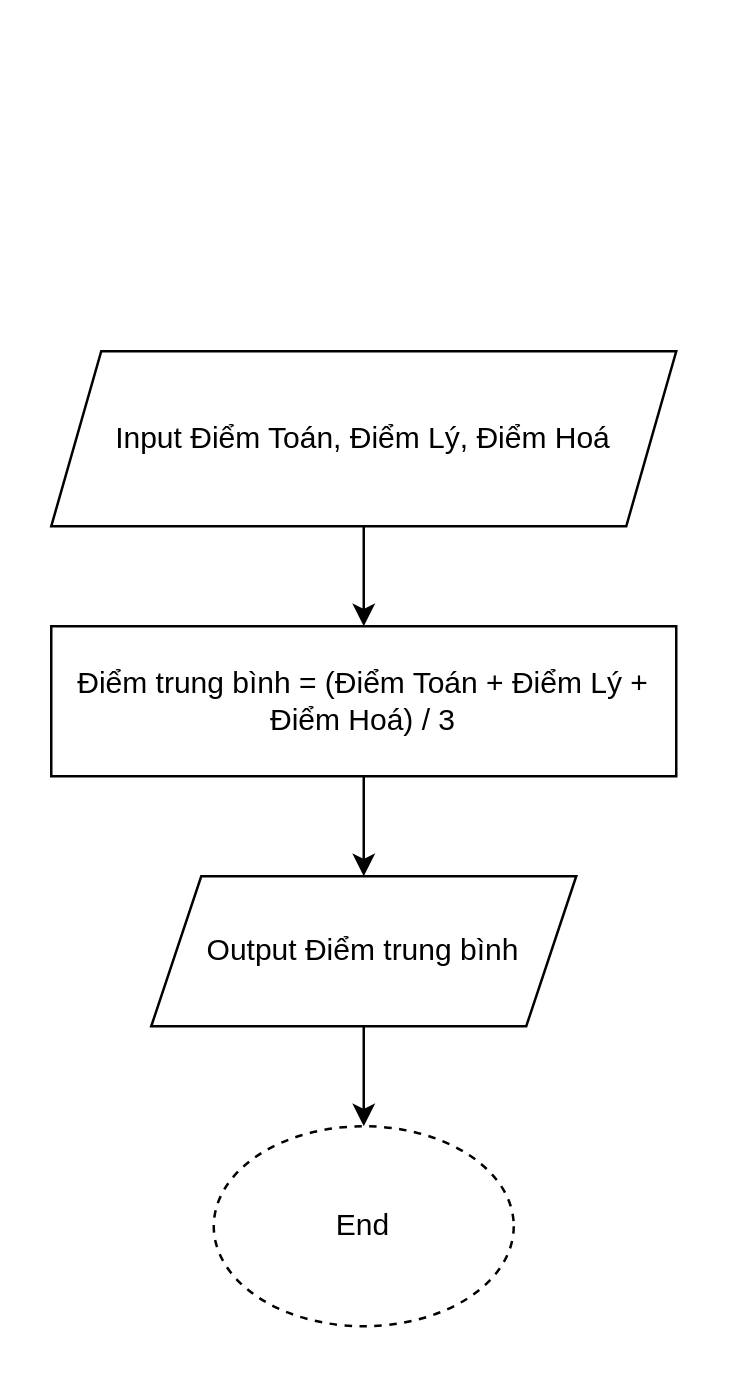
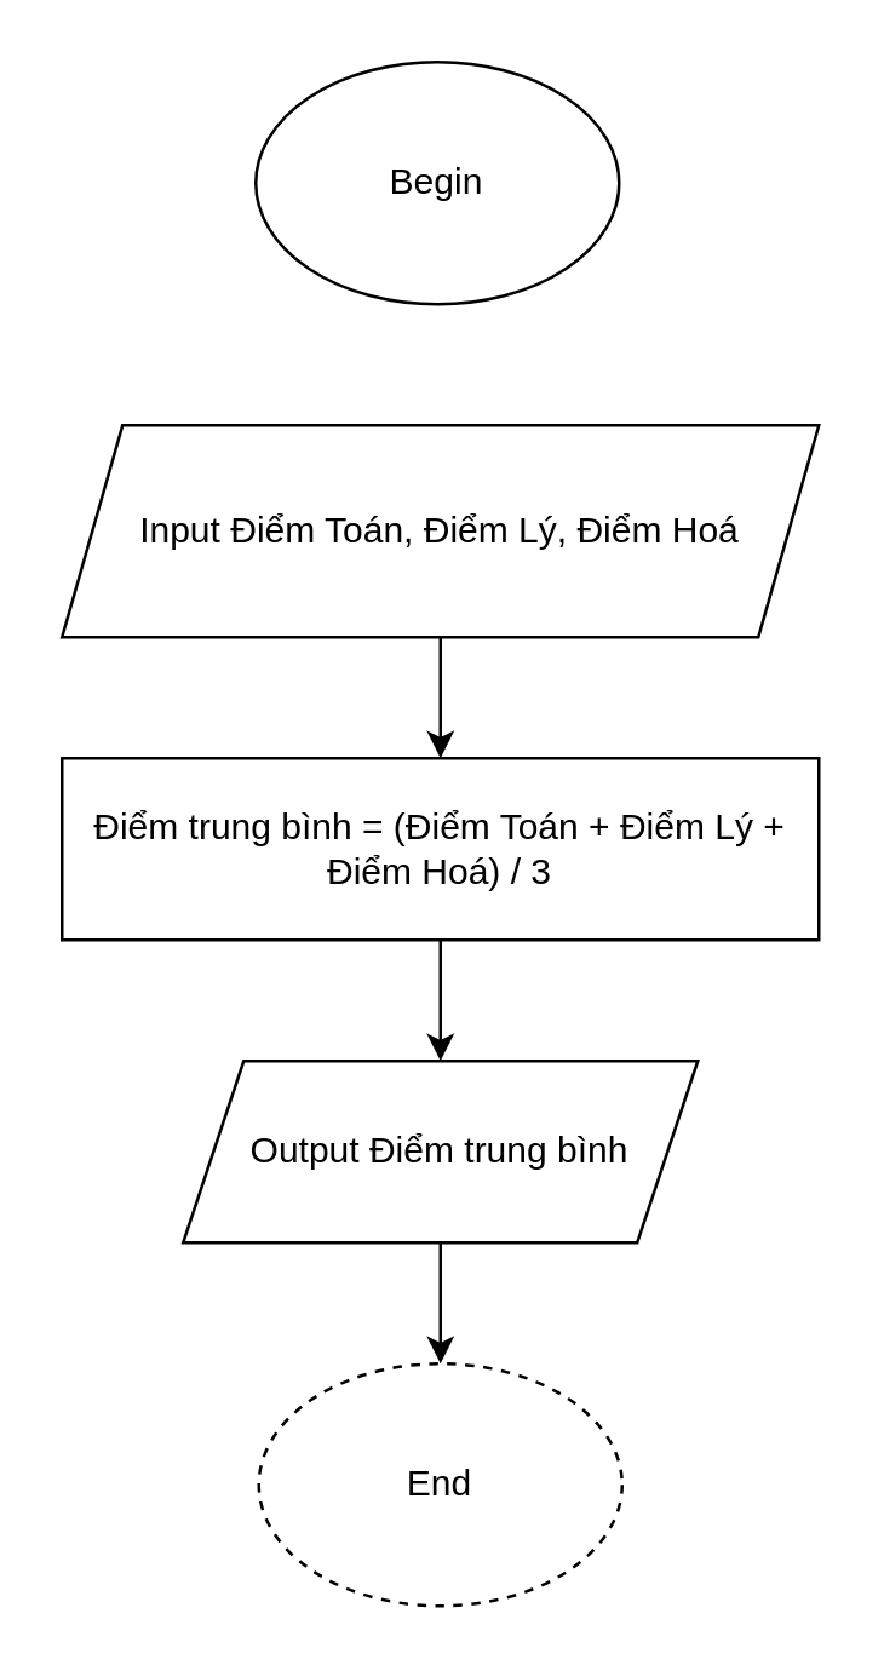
  <mxCell id="0" />
  <mxCell id="1" parent="0" />
+ <mxCell id="2" value="Begin" style="ellipse;whiteSpace=wrap;html=1;" vertex="1" parent="1"><mxGeometry x="84" y="20" width="120" height="80" as="geometry" /></mxCell>
  <mxCell id="3" style="edgeStyle=orthogonalEdgeStyle;rounded=0;orthogonalLoop=1;jettySize=auto;html=1;entryX=0.5;entryY=0;entryDx=0;entryDy=0;" edge="1" parent="1" source="4" target="6"><mxGeometry relative="1" as="geometry" /></mxCell>
  <mxCell id="4" value="Input Điểm Toán, Điểm Lý, Điểm Hoá" style="shape=parallelogram;perimeter=parallelogramPerimeter;whiteSpace=wrap;html=1;fixedSize=1;" vertex="1" parent="1"><mxGeometry x="20" y="140" width="250" height="70" as="geometry" /></mxCell>
  <mxCell id="5" value="" style="edgeStyle=orthogonalEdgeStyle;rounded=0;orthogonalLoop=1;jettySize=auto;html=1;" edge="1" parent="1" source="6" target="8"><mxGeometry relative="1" as="geometry" /></mxCell>
  <mxCell id="6" value="Điểm trung bình = (Điểm Toán + Điểm Lý + Điểm Hoá) / 3" style="rounded=0;whiteSpace=wrap;html=1;" vertex="1" parent="1"><mxGeometry x="20" y="250" width="250" height="60" as="geometry" /></mxCell>
  <mxCell id="7" value="" style="edgeStyle=orthogonalEdgeStyle;rounded=0;orthogonalLoop=1;jettySize=auto;html=1;" edge="1" parent="1" source="8" target="9"><mxGeometry relative="1" as="geometry" /></mxCell>
  <mxCell id="8" value="Output Điểm trung bình" style="shape=parallelogram;perimeter=parallelogramPerimeter;whiteSpace=wrap;html=1;fixedSize=1;" vertex="1" parent="1"><mxGeometry x="60" y="350" width="170" height="60" as="geometry" /></mxCell>
  <mxCell id="9" value="End" style="ellipse;whiteSpace=wrap;html=1;dashed=1;" vertex="1" parent="1"><mxGeometry x="85" y="450" width="120" height="80" as="geometry" /></mxCell>
